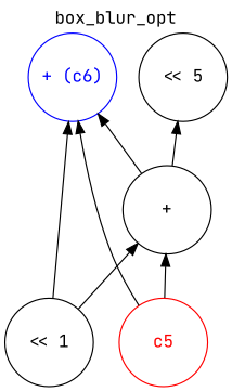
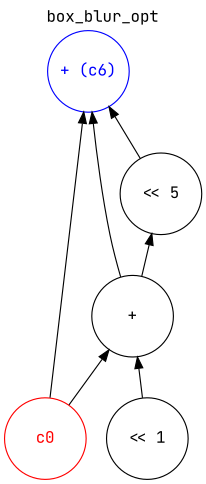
  digraph {
    fontname="JetBrains Mono"
    label=box_blur_opt
    labelloc=t
    node [color=black fontcolor=black fontname="JetBrains Mono" margin=0 shape=circle style=solid]
    edge [dir=back fontname="JetBrains Mono"]
-   n1 [color=red fontcolor=red label=c5 width=1]
+   n1 [color=red fontcolor=red label=c0 width=1]
    n2 [label="<< 1" width=1]
    n3 [label="+" width=1]
    n4 [label="<< 5" width=1]
    n5 [color=blue fontcolor=blue label="+ (c6)" width=1]
    n3 -> n1
    n3 -> n2
    n4 -> n3
    n5 -> n1
    n5 -> n3
-   n5 -> n2
+   n5 -> n4
  }
